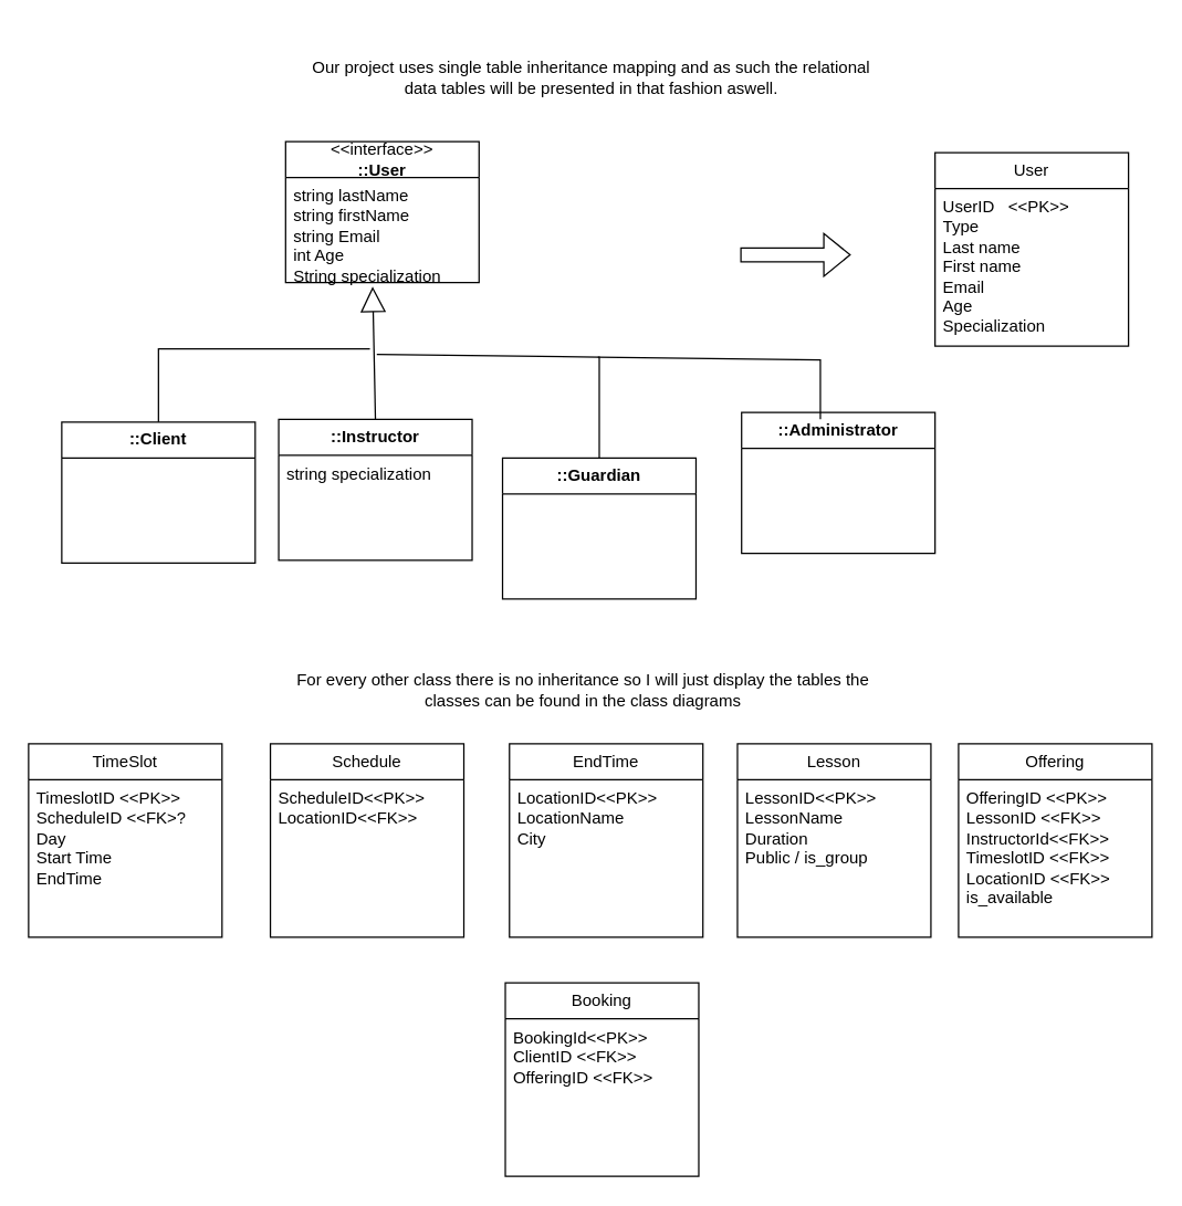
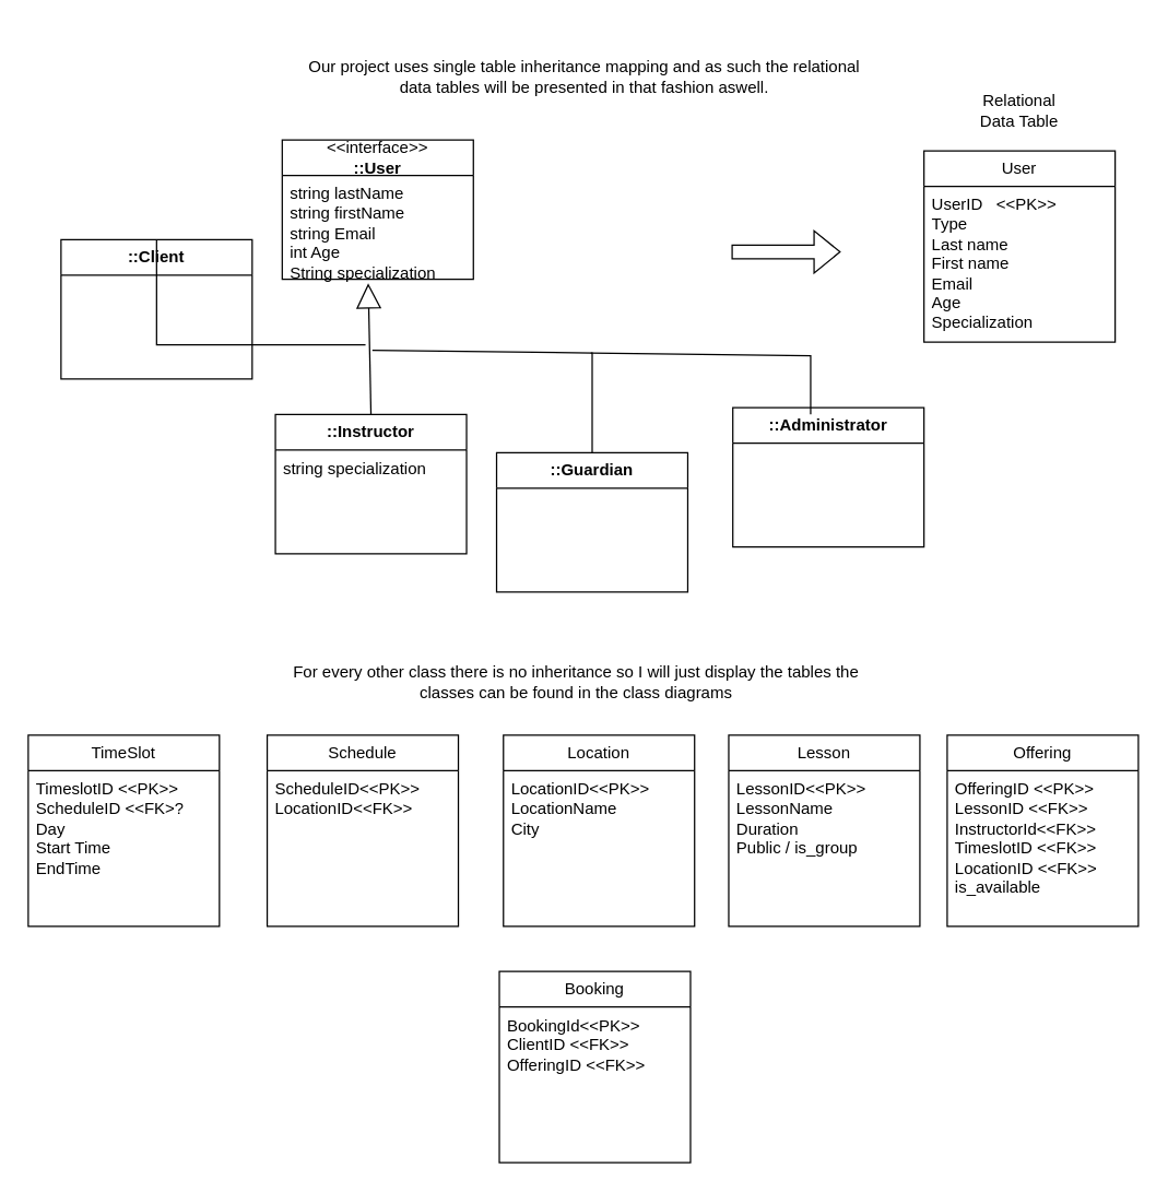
  <mxCell id="0" />
  <mxCell id="1" parent="0" />
  <mxCell id="2" value="User" style="swimlane;fontStyle=0;childLayout=stackLayout;horizontal=1;startSize=26;fillColor=none;horizontalStack=0;resizeParent=1;resizeParentMax=0;resizeLast=0;collapsible=1;marginBottom=0;whiteSpace=wrap;html=1;" vertex="1" parent="1"><mxGeometry x="676" y="110" width="140" height="140" as="geometry" /></mxCell>
  <mxCell id="3" value="UserID&amp;nbsp; &amp;nbsp;&amp;lt;&amp;lt;PK&amp;gt;&amp;gt;&lt;div&gt;Type&lt;/div&gt;&lt;div&gt;Last name&lt;/div&gt;&lt;div&gt;First name&lt;/div&gt;&lt;div&gt;Email&lt;/div&gt;&lt;div&gt;Age&lt;/div&gt;&lt;div&gt;Specialization&lt;/div&gt;" style="text;strokeColor=none;fillColor=none;align=left;verticalAlign=top;spacingLeft=4;spacingRight=4;overflow=hidden;rotatable=0;points=[[0,0.5],[1,0.5]];portConstraint=eastwest;whiteSpace=wrap;html=1;" vertex="1" parent="2"><mxGeometry y="26" width="140" height="112" as="geometry" /></mxCell>
  <mxCell id="4" value="+ field: type" style="text;strokeColor=none;fillColor=none;align=left;verticalAlign=top;spacingLeft=4;spacingRight=4;overflow=hidden;rotatable=0;points=[[0,0.5],[1,0.5]];portConstraint=eastwest;whiteSpace=wrap;html=1;" vertex="1" parent="2"><mxGeometry y="138" width="140" height="2" as="geometry" /></mxCell>
  <mxCell id="5" value="Our project uses single table inheritance mapping and as such the relational data tables will be presented in that fashion aswell." style="text;html=1;align=center;verticalAlign=middle;whiteSpace=wrap;rounded=0;" vertex="1" parent="1"><mxGeometry x="212" y="20" width="431" height="71" as="geometry" /></mxCell>
  <mxCell id="6" value="&amp;lt;&amp;lt;interface&amp;gt;&amp;gt;&lt;div&gt;&lt;b&gt;::User&lt;/b&gt;&lt;/div&gt;" style="swimlane;fontStyle=0;childLayout=stackLayout;horizontal=1;startSize=26;fillColor=none;horizontalStack=0;resizeParent=1;resizeParentMax=0;resizeLast=0;collapsible=1;marginBottom=0;whiteSpace=wrap;html=1;" vertex="1" parent="1"><mxGeometry x="206" y="102" width="140" height="102" as="geometry" /></mxCell>
  <mxCell id="7" value="string lastName&lt;div&gt;string firstName&lt;/div&gt;&lt;div&gt;string Email&lt;/div&gt;&lt;div&gt;int Age&lt;/div&gt;&lt;div&gt;String specialization&lt;/div&gt;" style="text;strokeColor=none;fillColor=none;align=left;verticalAlign=top;spacingLeft=4;spacingRight=4;overflow=hidden;rotatable=0;points=[[0,0.5],[1,0.5]];portConstraint=eastwest;whiteSpace=wrap;html=1;" vertex="1" parent="6"><mxGeometry y="26" width="140" height="76" as="geometry" /></mxCell>
- <mxCell id="8" value="&lt;div&gt;&lt;b&gt;::Client&lt;/b&gt;&lt;/div&gt;" style="swimlane;fontStyle=0;childLayout=stackLayout;horizontal=1;startSize=26;fillColor=none;horizontalStack=0;resizeParent=1;resizeParentMax=0;resizeLast=0;collapsible=1;marginBottom=0;whiteSpace=wrap;html=1;" vertex="1" parent="1"><mxGeometry x="44" y="305" width="140" height="102" as="geometry" /></mxCell>
+ <mxCell id="8" value="&lt;div&gt;&lt;b&gt;::Client&lt;/b&gt;&lt;/div&gt;" style="swimlane;fontStyle=0;childLayout=stackLayout;horizontal=1;startSize=26;fillColor=none;horizontalStack=0;resizeParent=1;resizeParentMax=0;resizeLast=0;collapsible=1;marginBottom=0;whiteSpace=wrap;html=1;" vertex="1" parent="1"><mxGeometry x="44" y="175" width="140" height="102" as="geometry" /></mxCell>
  <mxCell id="9" value="&lt;b&gt;::Instructor&lt;/b&gt;" style="swimlane;fontStyle=0;childLayout=stackLayout;horizontal=1;startSize=26;fillColor=none;horizontalStack=0;resizeParent=1;resizeParentMax=0;resizeLast=0;collapsible=1;marginBottom=0;whiteSpace=wrap;html=1;" vertex="1" parent="1"><mxGeometry x="201" y="303" width="140" height="102" as="geometry" /></mxCell>
  <mxCell id="10" value="string specialization" style="text;strokeColor=none;fillColor=none;align=left;verticalAlign=top;spacingLeft=4;spacingRight=4;overflow=hidden;rotatable=0;points=[[0,0.5],[1,0.5]];portConstraint=eastwest;whiteSpace=wrap;html=1;" vertex="1" parent="9"><mxGeometry y="26" width="140" height="76" as="geometry" /></mxCell>
  <mxCell id="11" value="&lt;b&gt;::Guardian&lt;/b&gt;" style="swimlane;fontStyle=0;childLayout=stackLayout;horizontal=1;startSize=26;fillColor=none;horizontalStack=0;resizeParent=1;resizeParentMax=0;resizeLast=0;collapsible=1;marginBottom=0;whiteSpace=wrap;html=1;" vertex="1" parent="1"><mxGeometry x="363" y="331" width="140" height="102" as="geometry" /></mxCell>
  <mxCell id="12" value="&lt;b&gt;::Administrator&lt;/b&gt;" style="swimlane;fontStyle=0;childLayout=stackLayout;horizontal=1;startSize=26;fillColor=none;horizontalStack=0;resizeParent=1;resizeParentMax=0;resizeLast=0;collapsible=1;marginBottom=0;whiteSpace=wrap;html=1;" vertex="1" parent="1"><mxGeometry x="536" y="298" width="140" height="102" as="geometry" /></mxCell>
  <mxCell id="13" value="" style="endArrow=block;endSize=16;endFill=0;html=1;rounded=0;exitX=0.5;exitY=0;exitDx=0;exitDy=0;" edge="1" parent="1" source="9"><mxGeometry width="160" relative="1" as="geometry"><mxPoint x="102" y="260" as="sourcePoint" /><mxPoint x="269" y="207" as="targetPoint" /></mxGeometry></mxCell>
  <mxCell id="14" value="" style="endArrow=none;html=1;rounded=0;exitX=0.5;exitY=0;exitDx=0;exitDy=0;" edge="1" parent="1" source="11"><mxGeometry width="50" height="50" relative="1" as="geometry"><mxPoint x="401" y="343" as="sourcePoint" /><mxPoint x="272" y="256" as="targetPoint" /><Array as="points"><mxPoint x="433" y="258" /></Array></mxGeometry></mxCell>
  <mxCell id="15" value="" style="endArrow=none;html=1;rounded=0;exitX=0.5;exitY=0;exitDx=0;exitDy=0;" edge="1" parent="1"><mxGeometry width="50" height="50" relative="1" as="geometry"><mxPoint x="593" y="303" as="sourcePoint" /><mxPoint x="432" y="258" as="targetPoint" /><Array as="points"><mxPoint x="593" y="260" /></Array></mxGeometry></mxCell>
  <mxCell id="16" value="" style="endArrow=none;html=1;rounded=0;entryX=0.5;entryY=0;entryDx=0;entryDy=0;" edge="1" parent="1" target="8"><mxGeometry width="50" height="50" relative="1" as="geometry"><mxPoint x="267" y="252" as="sourcePoint" /><mxPoint x="48.5" y="187" as="targetPoint" /><Array as="points"><mxPoint x="114" y="252" /></Array></mxGeometry></mxCell>
  <mxCell id="17" value="" style="shape=flexArrow;endArrow=classic;html=1;rounded=0;" edge="1" parent="1"><mxGeometry width="50" height="50" relative="1" as="geometry"><mxPoint x="535" y="184" as="sourcePoint" /><mxPoint x="615" y="184" as="targetPoint" /></mxGeometry></mxCell>
+ <mxCell id="18" value="Relational Data Table" style="text;html=1;align=center;verticalAlign=middle;whiteSpace=wrap;rounded=0;" vertex="1" parent="1"><mxGeometry x="716" y="66" width="60" height="30" as="geometry" /></mxCell>
  <mxCell id="19" value="For every other class there is no inheritance so I will just display the tables the classes can be found in the class diagrams" style="text;html=1;align=center;verticalAlign=middle;whiteSpace=wrap;rounded=0;" vertex="1" parent="1"><mxGeometry x="206" y="463" width="431" height="71" as="geometry" /></mxCell>
  <mxCell id="20" value="TimeSlot" style="swimlane;fontStyle=0;childLayout=stackLayout;horizontal=1;startSize=26;fillColor=none;horizontalStack=0;resizeParent=1;resizeParentMax=0;resizeLast=0;collapsible=1;marginBottom=0;whiteSpace=wrap;html=1;" vertex="1" parent="1"><mxGeometry x="20" y="538" width="140" height="140" as="geometry" /></mxCell>
  <mxCell id="21" value="TimeslotID &amp;lt;&amp;lt;PK&amp;gt;&amp;gt;&lt;div&gt;ScheduleID &amp;lt;&amp;lt;FK&amp;gt;?&lt;/div&gt;&lt;div&gt;Day&lt;/div&gt;&lt;div&gt;Start Time&lt;/div&gt;&lt;div&gt;EndTime&lt;/div&gt;" style="text;strokeColor=none;fillColor=none;align=left;verticalAlign=top;spacingLeft=4;spacingRight=4;overflow=hidden;rotatable=0;points=[[0,0.5],[1,0.5]];portConstraint=eastwest;whiteSpace=wrap;html=1;" vertex="1" parent="20"><mxGeometry y="26" width="140" height="112" as="geometry" /></mxCell>
  <mxCell id="22" value="+ field: type" style="text;strokeColor=none;fillColor=none;align=left;verticalAlign=top;spacingLeft=4;spacingRight=4;overflow=hidden;rotatable=0;points=[[0,0.5],[1,0.5]];portConstraint=eastwest;whiteSpace=wrap;html=1;" vertex="1" parent="20"><mxGeometry y="138" width="140" height="2" as="geometry" /></mxCell>
  <mxCell id="23" value="Schedule" style="swimlane;fontStyle=0;childLayout=stackLayout;horizontal=1;startSize=26;fillColor=none;horizontalStack=0;resizeParent=1;resizeParentMax=0;resizeLast=0;collapsible=1;marginBottom=0;whiteSpace=wrap;html=1;" vertex="1" parent="1"><mxGeometry x="195" y="538" width="140" height="140" as="geometry" /></mxCell>
  <mxCell id="24" value="ScheduleID&amp;lt;&amp;lt;PK&amp;gt;&amp;gt;&lt;div&gt;LocationID&amp;lt;&amp;lt;FK&amp;gt;&amp;gt;&lt;span style=&quot;color: rgba(0, 0, 0, 0); font-family: monospace; font-size: 0px; text-wrap-mode: nowrap; background-color: initial;&quot;&gt;%3CmxGraphModel%3E%3Croot%3E%3CmxCell%20id%3D%220%22%2F%3E%3CmxCell%20id%3D%221%22%20parent%3D%220%22%2F%3E%3CmxCell%20id%3D%222%22%20value%3D%22TimeSlot%22%20style%3D%22swimlane%3BfontStyle%3D0%3BchildLayout%3DstackLayout%3Bhorizontal%3D1%3BstartSize%3D26%3BfillColor%3Dnone%3BhorizontalStack%3D0%3BresizeParent%3D1%3BresizeParentMax%3D0%3BresizeLast%3D0%3Bcollapsible%3D1%3BmarginBottom%3D0%3BwhiteSpace%3Dwrap%3Bhtml%3D1%3B%22%20vertex%3D%221%22%20parent%3D%221%22%3E%3CmxGeometry%20x%3D%2218%22%20y%3D%22535%22%20width%3D%22140%22%20height%3D%22140%22%20as%3D%22geometry%22%2F%3E%3C%2FmxCell%3E%3CmxCell%20id%3D%223%22%20value%3D%22TimeslotID%20%26amp%3Blt%3B%26amp%3Blt%3BPK%26amp%3Bgt%3B%26amp%3Bgt%3B%26lt%3Bdiv%26gt%3BScheduleID%20%26amp%3Blt%3B%26amp%3Blt%3BFK%26amp%3Bgt%3B%3F%26lt%3B%2Fdiv%26gt%3B%26lt%3Bdiv%26gt%3BDay%26lt%3B%2Fdiv%26gt%3B%26lt%3Bdiv%26gt%3BStart%20Time%26lt%3B%2Fdiv%26gt%3B%26lt%3Bdiv%26gt%3BEndTime%26lt%3B%2Fdiv%26gt%3B%22%20style%3D%22text%3BstrokeColor%3Dnone%3BfillColor%3Dnone%3Balign%3Dleft%3BverticalAlign%3Dtop%3BspacingLeft%3D4%3BspacingRight%3D4%3Boverflow%3Dhidden%3Brotatable%3D0%3Bpoints%3D%5B%5B0%2C0.5%5D%2C%5B1%2C0.5%5D%5D%3BportConstraint%3Deastwest%3BwhiteSpace%3Dwrap%3Bhtml%3D1%3B%22%20vertex%3D%221%22%20parent%3D%222%22%3E%3CmxGeometry%20y%3D%2226%22%20width%3D%22140%22%20height%3D%22112%22%20as%3D%22geometry%22%2F%3E%3C%2FmxCell%3E%3CmxCell%20id%3D%224%22%20value%3D%22%2B%20field%3A%20type%22%20style%3D%22text%3BstrokeColor%3Dnone%3BfillColor%3Dnone%3Balign%3Dleft%3BverticalAlign%3Dtop%3BspacingLeft%3D4%3BspacingRight%3D4%3Boverflow%3Dhidden%3Brotatable%3D0%3Bpoints%3D%5B%5B0%2C0.5%5D%2C%5B1%2C0.5%5D%5D%3BportConstraint%3Deastwest%3BwhiteSpace%3Dwrap%3Bhtml%3D1%3B%22%20vertex%3D%221%22%20parent%3D%222%22%3E%3CmxGeometry%20y%3D%22138%22%20width%3D%22140%22%20height%3D%222%22%20as%3D%22geometry%22%2F%3E%3C%2FmxCell%3E%3C%2Froot%3E%3C%2FmxGraphModel%3E&lt;/span&gt;&lt;/div&gt;" style="text;strokeColor=none;fillColor=none;align=left;verticalAlign=top;spacingLeft=4;spacingRight=4;overflow=hidden;rotatable=0;points=[[0,0.5],[1,0.5]];portConstraint=eastwest;whiteSpace=wrap;html=1;" vertex="1" parent="23"><mxGeometry y="26" width="140" height="112" as="geometry" /></mxCell>
  <mxCell id="25" value="+ field: type" style="text;strokeColor=none;fillColor=none;align=left;verticalAlign=top;spacingLeft=4;spacingRight=4;overflow=hidden;rotatable=0;points=[[0,0.5],[1,0.5]];portConstraint=eastwest;whiteSpace=wrap;html=1;" vertex="1" parent="23"><mxGeometry y="138" width="140" height="2" as="geometry" /></mxCell>
- <mxCell id="26" value="EndTime" style="swimlane;fontStyle=0;childLayout=stackLayout;horizontal=1;startSize=26;fillColor=none;horizontalStack=0;resizeParent=1;resizeParentMax=0;resizeLast=0;collapsible=1;marginBottom=0;whiteSpace=wrap;html=1;" vertex="1" parent="1"><mxGeometry x="368" y="538" width="140" height="140" as="geometry" /></mxCell>
+ <mxCell id="26" value="Location" style="swimlane;fontStyle=0;childLayout=stackLayout;horizontal=1;startSize=26;fillColor=none;horizontalStack=0;resizeParent=1;resizeParentMax=0;resizeLast=0;collapsible=1;marginBottom=0;whiteSpace=wrap;html=1;" vertex="1" parent="1"><mxGeometry x="368" y="538" width="140" height="140" as="geometry" /></mxCell>
  <mxCell id="27" value="LocationID&amp;lt;&amp;lt;PK&amp;gt;&amp;gt;&lt;div&gt;LocationName&lt;/div&gt;&lt;div&gt;City&lt;span style=&quot;color: rgba(0, 0, 0, 0); font-family: monospace; font-size: 0px; text-wrap-mode: nowrap; background-color: initial;&quot;&gt;%3CmxGraphModel%3E%3Croot%3E%3CmxCell%20id%3D%220%22%2F%3E%3CmxCell%20id%3D%221%22%20parent%3D%220%22%2F%3E%3CmxCell%20id%3D%222%22%20value%3D%22TimeSlot%22%20style%3D%22swimlane%3BfontStyle%3D0%3BchildLayout%3DstackLayout%3Bhorizontal%3D1%3BstartSize%3D26%3BfillColor%3Dnone%3BhorizontalStack%3D0%3BresizeParent%3D1%3BresizeParentMax%3D0%3BresizeLast%3D0%3Bcollapsible%3D1%3BmarginBottom%3D0%3BwhiteSpace%3Dwrap%3Bhtml%3D1%3B%22%20vertex%3D%221%22%20parent%3D%221%22%3E%3CmxGeometry%20x%3D%2218%22%20y%3D%22535%22%20width%3D%22140%22%20height%3D%22140%22%20as%3D%22geometry%22%2F%3E%3C%2FmxCell%3E%3CmxCell%20id%3D%223%22%20value%3D%22TimeslotID%20%26amp%3Blt%3B%26amp%3Blt%3BPK%26amp%3Bgt%3B%26amp%3Bgt%3B%26lt%3Bdiv%26gt%3BScheduleID%20%26amp%3Blt%3B%26amp%3Blt%3BFK%26amp%3Bgt%3B%3F%26lt%3B%2Fdiv%26gt%3B%26lt%3Bdiv%26gt%3BDay%26lt%3B%2Fdiv%26gt%3B%26lt%3Bdiv%26gt%3BStart%20Time%26lt%3B%2Fdiv%26gt%3B%26lt%3Bdiv%26gt%3BEndTime%26lt%3B%2Fdiv%26gt%3B%22%20style%3D%22text%3BstrokeColor%3Dnone%3BfillColor%3Dnone%3Balign%3Dleft%3BverticalAlign%3Dtop%3BspacingLeft%3D4%3BspacingRight%3D4%3Boverflow%3Dhidden%3Brotatable%3D0%3Bpoints%3D%5B%5B0%2C0.5%5D%2C%5B1%2C0.5%5D%5D%3BportConstraint%3Deastwest%3BwhiteSpace%3Dwrap%3Bhtml%3D1%3B%22%20vertex%3D%221%22%20parent%3D%222%22%3E%3CmxGeometry%20y%3D%2226%22%20width%3D%22140%22%20height%3D%22112%22%20as%3D%22geometry%22%2F%3E%3C%2FmxCell%3E%3CmxCell%20id%3D%224%22%20value%3D%22%2B%20field%3A%20type%22%20style%3D%22text%3BstrokeColor%3Dnone%3BfillColor%3Dnone%3Balign%3Dleft%3BverticalAlign%3Dtop%3BspacingLeft%3D4%3BspacingRight%3D4%3Boverflow%3Dhidden%3Brotatable%3D0%3Bpoints%3D%5B%5B0%2C0.5%5D%2C%5B1%2C0.5%5D%5D%3BportConstraint%3Deastwest%3BwhiteSpace%3Dwrap%3Bhtml%3D1%3B%22%20vertex%3D%221%22%20parent%3D%222%22%3E%3CmxGeometry%20y%3D%22138%22%20width%3D%22140%22%20height%3D%222%22%20as%3D%22geometry%22%2F%3E%3C%2FmxCell%3E%3C%2Froot%3E%3C%2FmxGraphModel%3E&lt;/span&gt;&lt;/div&gt;" style="text;strokeColor=none;fillColor=none;align=left;verticalAlign=top;spacingLeft=4;spacingRight=4;overflow=hidden;rotatable=0;points=[[0,0.5],[1,0.5]];portConstraint=eastwest;whiteSpace=wrap;html=1;" vertex="1" parent="26"><mxGeometry y="26" width="140" height="112" as="geometry" /></mxCell>
  <mxCell id="28" value="+ field: type" style="text;strokeColor=none;fillColor=none;align=left;verticalAlign=top;spacingLeft=4;spacingRight=4;overflow=hidden;rotatable=0;points=[[0,0.5],[1,0.5]];portConstraint=eastwest;whiteSpace=wrap;html=1;" vertex="1" parent="26"><mxGeometry y="138" width="140" height="2" as="geometry" /></mxCell>
  <mxCell id="29" value="Lesson" style="swimlane;fontStyle=0;childLayout=stackLayout;horizontal=1;startSize=26;fillColor=none;horizontalStack=0;resizeParent=1;resizeParentMax=0;resizeLast=0;collapsible=1;marginBottom=0;whiteSpace=wrap;html=1;" vertex="1" parent="1"><mxGeometry x="533" y="538" width="140" height="140" as="geometry" /></mxCell>
  <mxCell id="30" value="LessonID&amp;lt;&amp;lt;PK&amp;gt;&amp;gt;&lt;div&gt;LessonName&lt;/div&gt;&lt;div&gt;Duration&lt;/div&gt;&lt;div&gt;Public / is_group&lt;span style=&quot;color: rgba(0, 0, 0, 0); font-family: monospace; font-size: 0px; text-wrap-mode: nowrap; background-color: initial;&quot;&gt;%3CmxGraphModel%3E%3Croot%3E%3CmxCell%20id%3D%220%22%2F%3E%3CmxCell%20id%3D%221%22%20parent%3D%220%22%2F%3E%3CmxCell%20id%3D%222%22%20value%3D%22TimeSlot%22%20style%3D%22swimlane%3BfontStyle%3D0%3BchildLayout%3DstackLayout%3Bhorizontal%3D1%3BstartSize%3D26%3BfillColor%3Dnone%3BhorizontalStack%3D0%3BresizeParent%3D1%3BresizeParentMax%3D0%3BresizeLast%3D0%3Bcollapsible%3D1%3BmarginBottom%3D0%3BwhiteSpace%3Dwrap%3Bhtml%3D1%3B%22%20vertex%3D%221%22%20parent%3D%221%22%3E%3CmxGeometry%20x%3D%2218%22%20y%3D%22535%22%20width%3D%22140%22%20height%3D%22140%22%20as%3D%22geometry%22%2F%3E%3C%2FmxCell%3E%3CmxCell%20id%3D%223%22%20value%3D%22TimeslotID%20%26amp%3Blt%3B%26amp%3Blt%3BPK%26amp%3Bgt%3B%26amp%3Bgt%3B%26lt%3Bdiv%26gt%3BScheduleID%20%26amp%3Blt%3B%26amp%3Blt%3BFK%26amp%3Bgt%3B%3F%26lt%3B%2Fdiv%26gt%3B%26lt%3Bdiv%26gt%3BDay%26lt%3B%2Fdiv%26gt%3B%26lt%3Bdiv%26gt%3BStart%20Time%26lt%3B%2Fdiv%26gt%3B%26lt%3Bdiv%26gt%3BEndTime%26lt%3B%2Fdiv%26gt%3B%22%20style%3D%22text%3BstrokeColor%3Dnone%3BfillColor%3Dnone%3Balign%3Dleft%3BverticalAlign%3Dtop%3BspacingLeft%3D4%3BspacingRight%3D4%3Boverflow%3Dhidden%3Brotatable%3D0%3Bpoints%3D%5B%5B0%2C0.5%5D%2C%5B1%2C0.5%5D%5D%3BportConstraint%3Deastwest%3BwhiteSpace%3Dwrap%3Bhtml%3D1%3B%22%20vertex%3D%221%22%20parent%3D%222%22%3E%3CmxGeometry%20y%3D%2226%22%20width%3D%22140%22%20height%3D%22112%22%20as%3D%22geometry%22%2F%3E%3C%2FmxCell%3E%3CmxCell%20id%3D%224%22%20value%3D%22%2B%20field%3A%20type%22%20style%3D%22text%3BstrokeColor%3Dnone%3BfillColor%3Dnone%3Balign%3Dleft%3BverticalAlign%3Dtop%3BspacingLeft%3D4%3BspacingRight%3D4%3Boverflow%3Dhidden%3Brotatable%3D0%3Bpoints%3D%5B%5B0%2C0.5%5D%2C%5B1%2C0.5%5D%5D%3BportConstraint%3Deastwest%3BwhiteSpace%3Dwrap%3Bhtml%3D1%3B%22%20vertex%3D%221%22%20parent%3D%222%22%3E%3CmxGeometry%20y%3D%22138%22%20width%3D%22140%22%20height%3D%222%22%20as%3D%22geometry%22%2F%3E%3C%2FmxCell%3E%3C%2Froot%3E%3C%2FmxGraphModel%3E&lt;/span&gt;&lt;/div&gt;" style="text;strokeColor=none;fillColor=none;align=left;verticalAlign=top;spacingLeft=4;spacingRight=4;overflow=hidden;rotatable=0;points=[[0,0.5],[1,0.5]];portConstraint=eastwest;whiteSpace=wrap;html=1;" vertex="1" parent="29"><mxGeometry y="26" width="140" height="112" as="geometry" /></mxCell>
  <mxCell id="31" value="+ field: type" style="text;strokeColor=none;fillColor=none;align=left;verticalAlign=top;spacingLeft=4;spacingRight=4;overflow=hidden;rotatable=0;points=[[0,0.5],[1,0.5]];portConstraint=eastwest;whiteSpace=wrap;html=1;" vertex="1" parent="29"><mxGeometry y="138" width="140" height="2" as="geometry" /></mxCell>
  <mxCell id="32" value="Offering" style="swimlane;fontStyle=0;childLayout=stackLayout;horizontal=1;startSize=26;fillColor=none;horizontalStack=0;resizeParent=1;resizeParentMax=0;resizeLast=0;collapsible=1;marginBottom=0;whiteSpace=wrap;html=1;" vertex="1" parent="1"><mxGeometry x="693" y="538" width="140" height="140" as="geometry" /></mxCell>
  <mxCell id="33" value="OfferingID &amp;lt;&amp;lt;PK&amp;gt;&amp;gt;&lt;div&gt;LessonID &amp;lt;&amp;lt;FK&amp;gt;&amp;gt;&lt;/div&gt;&lt;div&gt;InstructorId&amp;lt;&amp;lt;FK&amp;gt;&amp;gt;&lt;/div&gt;&lt;div&gt;TimeslotID &amp;lt;&amp;lt;FK&amp;gt;&amp;gt;&lt;/div&gt;&lt;div&gt;LocationID &amp;lt;&amp;lt;FK&amp;gt;&amp;gt;&lt;/div&gt;&lt;div&gt;is_available&lt;/div&gt;" style="text;strokeColor=none;fillColor=none;align=left;verticalAlign=top;spacingLeft=4;spacingRight=4;overflow=hidden;rotatable=0;points=[[0,0.5],[1,0.5]];portConstraint=eastwest;whiteSpace=wrap;html=1;" vertex="1" parent="32"><mxGeometry y="26" width="140" height="112" as="geometry" /></mxCell>
  <mxCell id="34" value="+ field: type" style="text;strokeColor=none;fillColor=none;align=left;verticalAlign=top;spacingLeft=4;spacingRight=4;overflow=hidden;rotatable=0;points=[[0,0.5],[1,0.5]];portConstraint=eastwest;whiteSpace=wrap;html=1;" vertex="1" parent="32"><mxGeometry y="138" width="140" height="2" as="geometry" /></mxCell>
  <mxCell id="35" value="Booking" style="swimlane;fontStyle=0;childLayout=stackLayout;horizontal=1;startSize=26;fillColor=none;horizontalStack=0;resizeParent=1;resizeParentMax=0;resizeLast=0;collapsible=1;marginBottom=0;whiteSpace=wrap;html=1;" vertex="1" parent="1"><mxGeometry x="365" y="711" width="140" height="140" as="geometry" /></mxCell>
  <mxCell id="36" value="BookingId&amp;lt;&amp;lt;PK&amp;gt;&amp;gt;&lt;div&gt;ClientID &amp;lt;&amp;lt;FK&amp;gt;&amp;gt;&lt;/div&gt;&lt;div&gt;OfferingID &amp;lt;&amp;lt;FK&amp;gt;&amp;gt;&lt;/div&gt;" style="text;strokeColor=none;fillColor=none;align=left;verticalAlign=top;spacingLeft=4;spacingRight=4;overflow=hidden;rotatable=0;points=[[0,0.5],[1,0.5]];portConstraint=eastwest;whiteSpace=wrap;html=1;" vertex="1" parent="35"><mxGeometry y="26" width="140" height="112" as="geometry" /></mxCell>
  <mxCell id="37" value="+ field: type" style="text;strokeColor=none;fillColor=none;align=left;verticalAlign=top;spacingLeft=4;spacingRight=4;overflow=hidden;rotatable=0;points=[[0,0.5],[1,0.5]];portConstraint=eastwest;whiteSpace=wrap;html=1;" vertex="1" parent="35"><mxGeometry y="138" width="140" height="2" as="geometry" /></mxCell>
